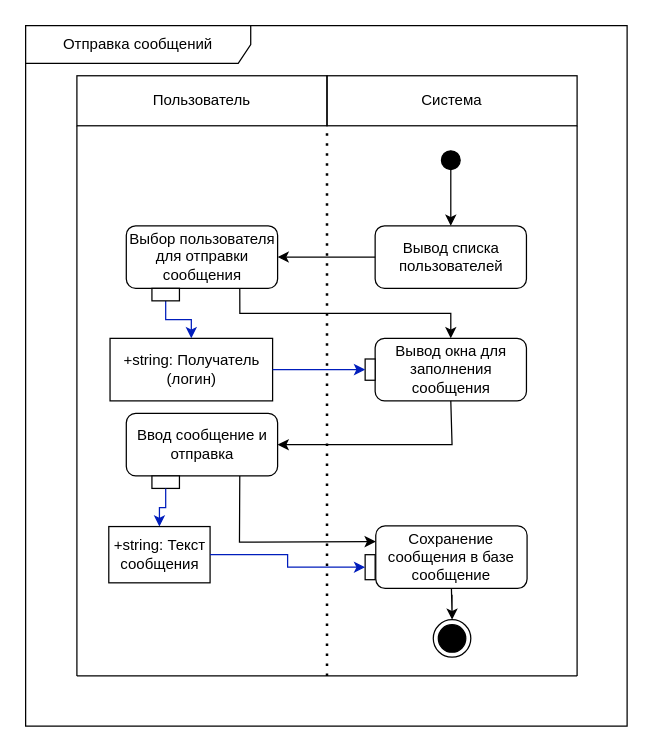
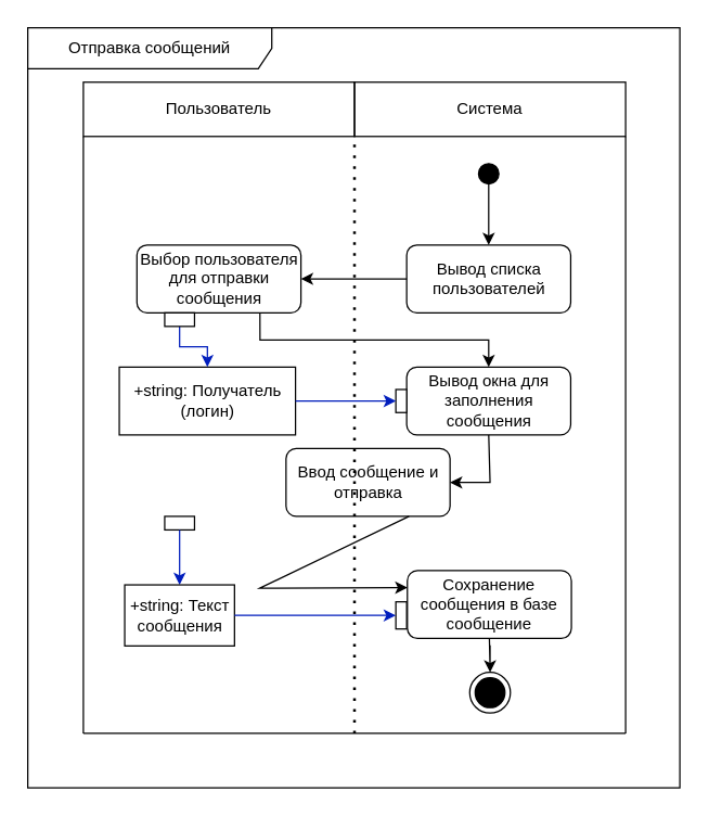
  <mxCell id="0" />
  <mxCell id="1" parent="0" />
  <mxCell id="2" value="" style="ellipse;fillColor=strokeColor;html=1;" parent="1" vertex="1"><mxGeometry x="352.5" y="120" width="15" height="15" as="geometry" /></mxCell>
  <mxCell id="3" value="Пользователь" style="text;html=1;strokeColor=default;fillColor=none;align=center;verticalAlign=middle;whiteSpace=wrap;rounded=0;" parent="1" vertex="1"><mxGeometry x="61" y="60" width="200" height="40" as="geometry" /></mxCell>
  <mxCell id="4" value="Система" style="text;html=1;strokeColor=default;fillColor=none;align=center;verticalAlign=middle;whiteSpace=wrap;rounded=0;" parent="1" vertex="1"><mxGeometry x="261" y="60" width="200" height="40" as="geometry" /></mxCell>
  <mxCell id="5" value="" style="endArrow=classic;html=1;rounded=0;exitX=0.5;exitY=1;exitDx=0;exitDy=0;" parent="1" source="2" edge="1"><mxGeometry width="50" height="50" relative="1" as="geometry"><mxPoint x="320" y="370" as="sourcePoint" /><mxPoint x="360" y="180" as="targetPoint" /></mxGeometry></mxCell>
  <mxCell id="6" value="Вывод списка пользователей" style="text;html=1;strokeColor=default;fillColor=none;align=center;verticalAlign=middle;whiteSpace=wrap;rounded=1;" parent="1" vertex="1"><mxGeometry x="299.5" y="180" width="121" height="50" as="geometry" /></mxCell>
  <mxCell id="7" value="" style="endArrow=classic;html=1;rounded=0;exitX=0;exitY=0.5;exitDx=0;exitDy=0;entryX=1;entryY=0.5;entryDx=0;entryDy=0;" parent="1" source="6" target="8" edge="1"><mxGeometry width="50" height="50" relative="1" as="geometry"><mxPoint x="301" y="370" as="sourcePoint" /><mxPoint x="221" y="205" as="targetPoint" /></mxGeometry></mxCell>
  <mxCell id="8" value="Выбор пользователя для отправки сообщения" style="text;html=1;strokeColor=default;fillColor=none;align=center;verticalAlign=middle;whiteSpace=wrap;rounded=1;" parent="1" vertex="1"><mxGeometry x="100.5" y="180" width="121" height="50" as="geometry" /></mxCell>
  <mxCell id="9" value="" style="endArrow=classic;html=1;rounded=0;exitX=0.75;exitY=1;exitDx=0;exitDy=0;entryX=0.5;entryY=0;entryDx=0;entryDy=0;edgeStyle=orthogonalEdgeStyle;" parent="1" source="8" target="10" edge="1"><mxGeometry width="50" height="50" relative="1" as="geometry"><mxPoint x="291" y="215" as="sourcePoint" /><mxPoint x="251" y="300" as="targetPoint" /></mxGeometry></mxCell>
  <mxCell id="10" value="Вывод окна для заполнения сообщения" style="text;html=1;strokeColor=default;fillColor=none;align=center;verticalAlign=middle;whiteSpace=wrap;rounded=1;" parent="1" vertex="1"><mxGeometry x="299.5" y="270" width="121" height="50" as="geometry" /></mxCell>
  <mxCell id="11" value="" style="endArrow=classic;html=1;rounded=0;exitX=0.5;exitY=1;exitDx=0;exitDy=0;entryX=1;entryY=0.5;entryDx=0;entryDy=0;" parent="1" source="10" target="19" edge="1"><mxGeometry width="50" height="50" relative="1" as="geometry"><mxPoint x="364" y="470" as="sourcePoint" /><mxPoint x="361" y="370" as="targetPoint" /><Array as="points"><mxPoint x="361" y="355" /></Array></mxGeometry></mxCell>
  <mxCell id="12" value="" style="endArrow=none;dashed=1;html=1;dashPattern=1 3;strokeWidth=2;rounded=0;entryX=0;entryY=1;entryDx=0;entryDy=0;" parent="1" target="4" edge="1"><mxGeometry width="50" height="50" relative="1" as="geometry"><mxPoint x="261" y="540" as="sourcePoint" /><mxPoint x="351" y="320" as="targetPoint" /></mxGeometry></mxCell>
  <mxCell id="13" value="" style="endArrow=none;html=1;rounded=0;entryX=0;entryY=1;entryDx=0;entryDy=0;" parent="1" target="3" edge="1"><mxGeometry width="50" height="50" relative="1" as="geometry"><mxPoint x="61" y="540" as="sourcePoint" /><mxPoint x="351" y="320" as="targetPoint" /></mxGeometry></mxCell>
  <mxCell id="14" value="" style="endArrow=none;html=1;rounded=0;entryX=0;entryY=1;entryDx=0;entryDy=0;" parent="1" edge="1"><mxGeometry width="50" height="50" relative="1" as="geometry"><mxPoint x="461" y="540" as="sourcePoint" /><mxPoint x="461" y="100" as="targetPoint" /></mxGeometry></mxCell>
  <mxCell id="15" value="" style="endArrow=none;html=1;rounded=0;" parent="1" edge="1"><mxGeometry width="50" height="50" relative="1" as="geometry"><mxPoint x="61" y="540" as="sourcePoint" /><mxPoint x="461" y="540" as="targetPoint" /></mxGeometry></mxCell>
  <mxCell id="16" value="" style="ellipse;html=1;shape=endState;fillColor=strokeColor;" parent="1" vertex="1"><mxGeometry x="346" y="495" width="30" height="30" as="geometry" /></mxCell>
  <mxCell id="17" style="edgeStyle=orthogonalEdgeStyle;rounded=0;orthogonalLoop=1;jettySize=auto;html=1;exitX=0.5;exitY=1;exitDx=0;exitDy=0;" parent="1" target="16" edge="1"><mxGeometry relative="1" as="geometry"><mxPoint x="360.5" y="470" as="sourcePoint" /><mxPoint x="300" y="443" as="targetPoint" /></mxGeometry></mxCell>
  <mxCell id="18" value="Отправка сообщений" style="shape=umlFrame;whiteSpace=wrap;html=1;pointerEvents=0;width=180;height=30;" parent="1" vertex="1"><mxGeometry x="20" width="481" height="560" as="geometry" y="20" /></mxCell>
- <mxCell id="19" value="Ввод сообщение и отправка" style="text;html=1;strokeColor=default;fillColor=none;align=center;verticalAlign=middle;whiteSpace=wrap;rounded=1;" parent="1" vertex="1"><mxGeometry x="100.5" y="330" width="121" height="50" as="geometry" /></mxCell>
+ <mxCell id="19" value="Ввод сообщение и отправка" style="text;html=1;strokeColor=default;fillColor=none;align=center;verticalAlign=middle;whiteSpace=wrap;rounded=1;" parent="1" vertex="1"><mxGeometry x="210.5" y="330" width="121" height="50" as="geometry" /></mxCell>
  <mxCell id="20" value="" style="endArrow=classic;html=1;rounded=0;exitX=0.75;exitY=1;exitDx=0;exitDy=0;entryX=0;entryY=0.25;entryDx=0;entryDy=0;" parent="1" source="19" target="21" edge="1"><mxGeometry width="50" height="50" relative="1" as="geometry"><mxPoint x="200" y="440" as="sourcePoint" /><mxPoint x="161" y="430" as="targetPoint" /><Array as="points"><mxPoint x="191" y="433" /></Array></mxGeometry></mxCell>
  <mxCell id="21" value="Сохранение сообщения в базе сообщение" style="text;html=1;strokeColor=default;fillColor=none;align=center;verticalAlign=middle;whiteSpace=wrap;rounded=1;" parent="1" vertex="1"><mxGeometry x="300" y="420" width="121" height="50" as="geometry" /></mxCell>
  <mxCell id="22" value="" style="rounded=0;whiteSpace=wrap;html=1;" parent="1" vertex="1"><mxGeometry x="291.5" y="443" width="8" height="20" as="geometry" /></mxCell>
  <mxCell id="23" value="" style="rounded=0;whiteSpace=wrap;html=1;" parent="1" vertex="1"><mxGeometry x="121" y="380" width="22" height="10" as="geometry" /></mxCell>
  <mxCell id="24" value="" style="endArrow=classic;html=1;rounded=0;exitX=0.5;exitY=1;exitDx=0;exitDy=0;fillColor=#0050ef;strokeColor=#001DBC;edgeStyle=orthogonalEdgeStyle;" parent="1" source="23" target="25" edge="1"><mxGeometry width="50" height="50" relative="1" as="geometry"><mxPoint x="200" y="250" as="sourcePoint" /><mxPoint x="132" y="472" as="targetPoint" /></mxGeometry></mxCell>
- <mxCell id="25" value="+string: Текст сообщения" style="rounded=0;whiteSpace=wrap;html=1;" parent="1" vertex="1"><mxGeometry x="86.5" y="420.5" width="81" height="45" as="geometry" /></mxCell>
+ <mxCell id="25" value="+string: Текст сообщения" style="rounded=0;whiteSpace=wrap;html=1;" parent="1" vertex="1"><mxGeometry x="91.5" y="430.5" width="81" height="45" as="geometry" /></mxCell>
  <mxCell id="26" value="" style="endArrow=classic;html=1;rounded=0;fillColor=#0050ef;strokeColor=#001DBC;edgeStyle=orthogonalEdgeStyle;entryX=0;entryY=0.5;entryDx=0;entryDy=0;" parent="1" source="25" target="22" edge="1"><mxGeometry width="50" height="50" relative="1" as="geometry"><mxPoint x="142" y="400" as="sourcePoint" /><mxPoint x="142" y="505" as="targetPoint" /></mxGeometry></mxCell>
  <mxCell id="27" value="+string: Получатель (логин)" style="rounded=0;whiteSpace=wrap;html=1;" parent="1" vertex="1"><mxGeometry x="87.5" y="270" width="130" height="50" as="geometry" /></mxCell>
  <mxCell id="28" value="" style="endArrow=classic;html=1;rounded=0;fillColor=#0050ef;strokeColor=#001DBC;edgeStyle=orthogonalEdgeStyle;exitX=0.5;exitY=1;exitDx=0;exitDy=0;entryX=0.5;entryY=0;entryDx=0;entryDy=0;" parent="1" source="29" target="27" edge="1"><mxGeometry width="50" height="50" relative="1" as="geometry"><mxPoint x="171.24" y="337" as="sourcePoint" /><mxPoint x="131" y="270" as="targetPoint" /></mxGeometry></mxCell>
  <mxCell id="29" value="" style="rounded=0;whiteSpace=wrap;html=1;" parent="1" vertex="1"><mxGeometry x="121" y="230" width="22" height="10" as="geometry" /></mxCell>
  <mxCell id="30" value="" style="rounded=0;whiteSpace=wrap;html=1;" parent="1" vertex="1"><mxGeometry x="291.5" y="286.5" width="8" height="17" as="geometry" /></mxCell>
  <mxCell id="31" value="" style="endArrow=classic;html=1;rounded=0;fillColor=#0050ef;strokeColor=#001DBC;edgeStyle=orthogonalEdgeStyle;entryX=0;entryY=0.5;entryDx=0;entryDy=0;exitX=1;exitY=0.5;exitDx=0;exitDy=0;" parent="1" source="27" target="30" edge="1"><mxGeometry width="50" height="50" relative="1" as="geometry"><mxPoint x="183" y="535" as="sourcePoint" /><mxPoint x="301" y="535" as="targetPoint" /></mxGeometry></mxCell>
